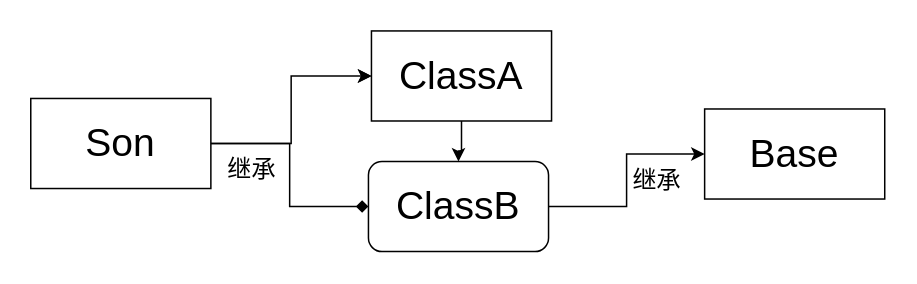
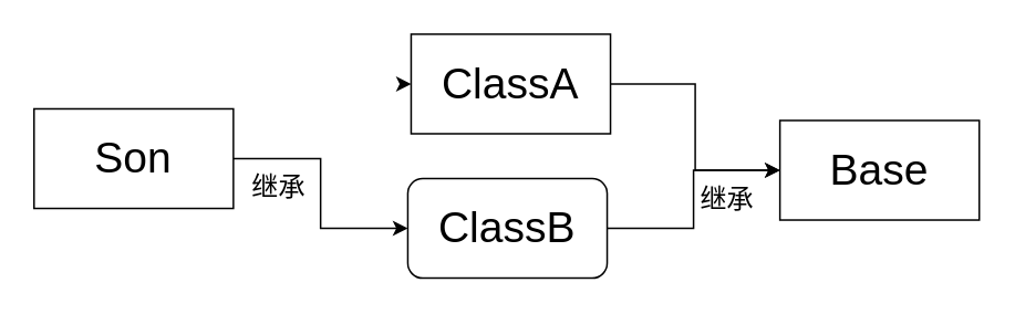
  <mxCell id="0" />
  <mxCell id="1" parent="0" />
  <mxCell id="2" style="edgeStyle=orthogonalEdgeStyle;rounded=0;orthogonalLoop=1;jettySize=auto;html=1;entryX=0;entryY=0.5;entryDx=0;entryDy=0;" edge="1" parent="1" target="7"><mxGeometry relative="1" as="geometry"><mxPoint x="245" y="50" as="sourcePoint" /></mxGeometry></mxCell>
- <mxCell id="3" style="edgeStyle=orthogonalEdgeStyle;rounded=0;orthogonalLoop=1;jettySize=auto;html=1;exitX=1;exitY=0.5;exitDx=0;exitDy=0;" edge="1" parent="1" source="5" target="7"><mxGeometry relative="1" as="geometry" /></mxCell>
- <mxCell id="4" value="" style="edgeStyle=orthogonalEdgeStyle;rounded=0;orthogonalLoop=1;jettySize=auto;html=1;endArrow=diamond;" edge="1" parent="1" source="5" target="9"><mxGeometry relative="1" as="geometry" /></mxCell>
+ <mxCell id="4" value="" style="edgeStyle=orthogonalEdgeStyle;rounded=0;orthogonalLoop=1;jettySize=auto;html=1;" edge="1" parent="1" source="5" target="9"><mxGeometry relative="1" as="geometry" /></mxCell>
  <mxCell id="5" value="Son" style="rounded=0;whiteSpace=wrap;html=1;fontSize=26;" vertex="1" parent="1"><mxGeometry x="20" y="65" width="120" height="60" as="geometry" /></mxCell>
- <mxCell id="6" value="" style="edgeStyle=orthogonalEdgeStyle;rounded=0;orthogonalLoop=1;jettySize=auto;html=1;" edge="1" parent="1" source="7" target="9"><mxGeometry relative="1" as="geometry" /></mxCell>
+ <mxCell id="6" value="" style="edgeStyle=orthogonalEdgeStyle;rounded=0;orthogonalLoop=1;jettySize=auto;html=1;" edge="1" parent="1" source="7" target="10"><mxGeometry relative="1" as="geometry" /></mxCell>
  <mxCell id="7" value="ClassA" style="rounded=0;whiteSpace=wrap;html=1;fontSize=26;" vertex="1" parent="1"><mxGeometry x="247" y="20" width="120" height="60" as="geometry" /></mxCell>
  <mxCell id="8" value="" style="edgeStyle=orthogonalEdgeStyle;rounded=0;orthogonalLoop=1;jettySize=auto;html=1;" edge="1" parent="1" source="9" target="10"><mxGeometry relative="1" as="geometry" /></mxCell>
  <mxCell id="9" value="ClassB" style="whiteSpace=wrap;html=1;fontSize=26;rounded=1;" vertex="1" parent="1"><mxGeometry x="245" y="107" width="120" height="60" as="geometry" /></mxCell>
  <mxCell id="10" value="Base" style="rounded=0;whiteSpace=wrap;html=1;fontSize=26;" vertex="1" parent="1"><mxGeometry x="469" y="72" width="120" height="60" as="geometry" /></mxCell>
  <mxCell id="11" value="继承" style="text;strokeColor=none;fillColor=none;html=1;fontSize=16;fontStyle=0;verticalAlign=middle;align=center;" vertex="1" parent="1"><mxGeometry x="387" y="99" width="100" height="40" as="geometry" /></mxCell>
  <mxCell id="12" value="继承" style="text;strokeColor=none;fillColor=none;html=1;fontSize=16;fontStyle=0;verticalAlign=middle;align=center;" vertex="1" parent="1"><mxGeometry x="117" y="92" width="100" height="40" as="geometry" /></mxCell>
